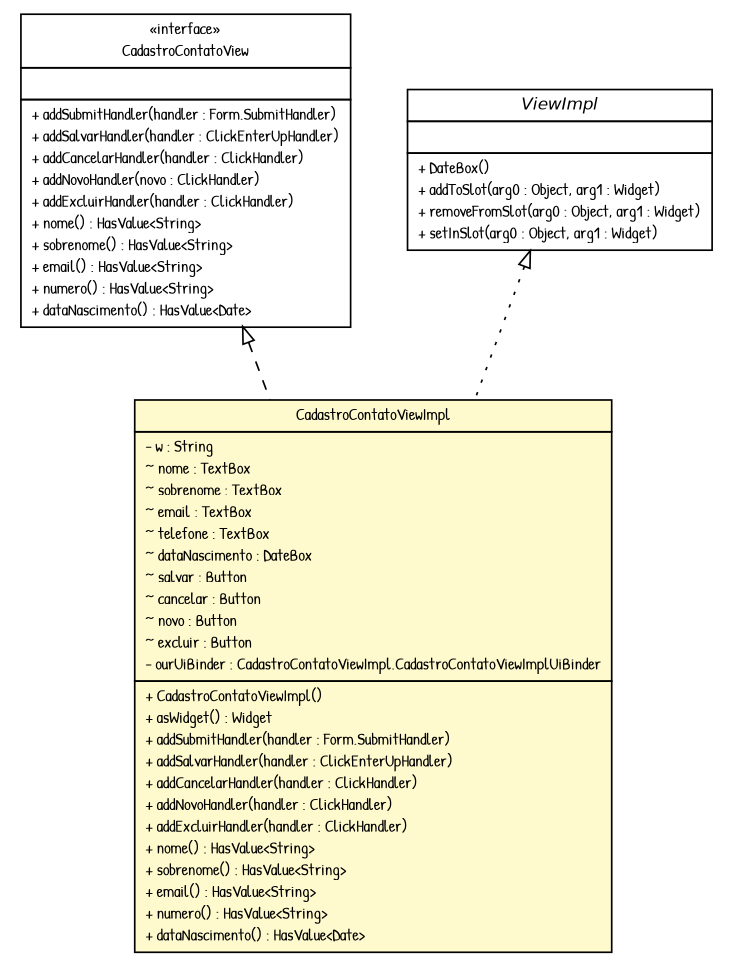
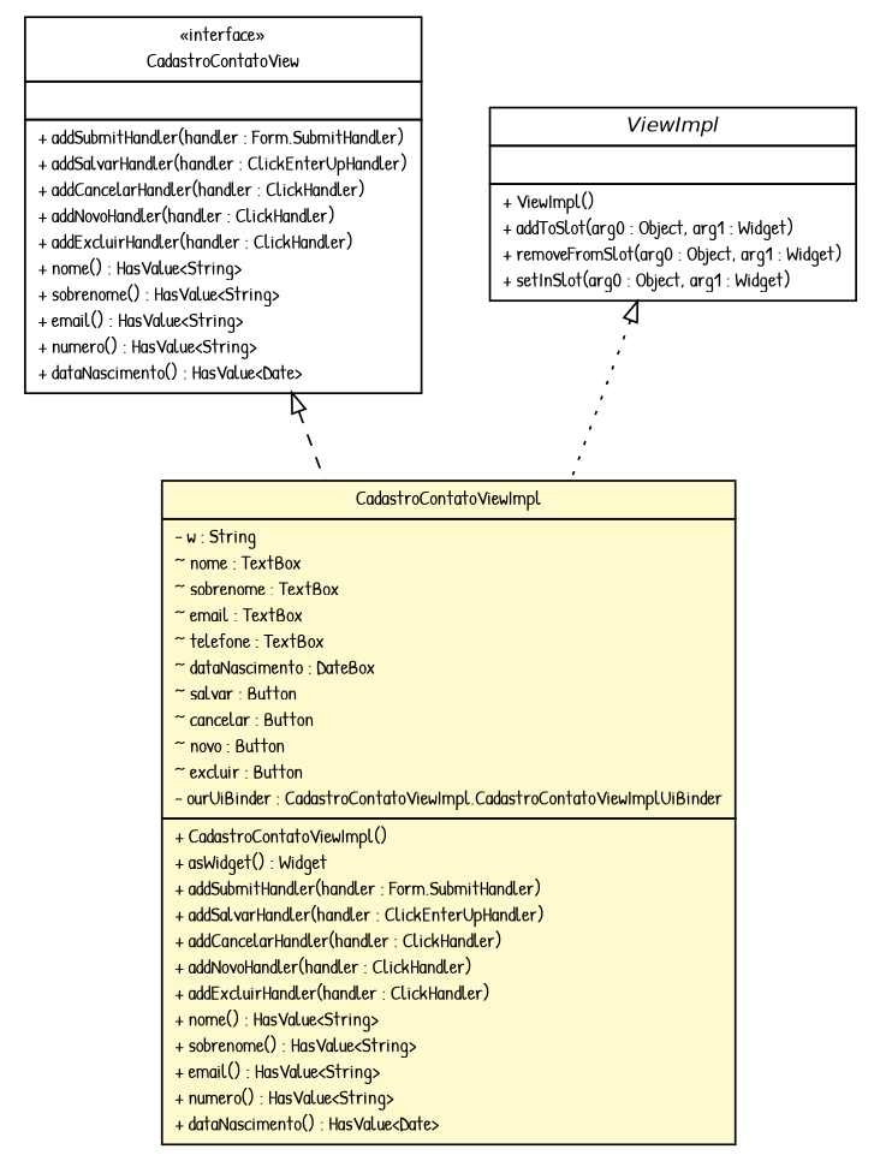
  digraph {
    fontname="Patrick Hand"
    nodesep=0.25
    ranksep=0.5
    node [fontcolor=black fontname="Patrick Hand" fontsize=10.0 shape=plaintext]
    edge [arrowtail=empty dir=back fontname="Patrick Hand" fontsize=10 headport=p labelfontname=Helvetica labelfontsize=10 tailport=p]
-   n1 [label=<<table title="br.net.meditec.client.telas.contato.CadastroContatoPresenter.CadastroContatoView" border="0" cellborder="1" cellspacing="0" cellpadding="2" port="p" href="./CadastroContatoPresenter.CadastroContatoView.html"> 		<tr><td><table border="0" cellspacing="0" cellpadding="1"> <tr><td align="center" balign="center"> &#171;interface&#187; </td></tr> <tr><td align="center" balign="center"> CadastroContatoView </td></tr> 		</table></td></tr> 		<tr><td><table border="0" cellspacing="0" cellpadding="1"> <tr><td align="left" balign="left">  </td></tr> 		</table></td></tr> 		<tr><td><table border="0" cellspacing="0" cellpadding="1"> <tr><td align="left" balign="left"> + addSubmitHandler(handler : Form.SubmitHandler) </td></tr> <tr><td align="left" balign="left"> + addSalvarHandler(handler : ClickEnterUpHandler) </td></tr> <tr><td align="left" balign="left"> + addCancelarHandler(handler : ClickHandler) </td></tr> <tr><td align="left" balign="left"> + addNovoHandler(novo : ClickHandler) </td></tr> <tr><td align="left" balign="left"> + addExcluirHandler(handler : ClickHandler) </td></tr> <tr><td align="left" balign="left"> + nome() : HasValue&lt;String&gt; </td></tr> <tr><td align="left" balign="left"> + sobrenome() : HasValue&lt;String&gt; </td></tr> <tr><td align="left" balign="left"> + email() : HasValue&lt;String&gt; </td></tr> <tr><td align="left" balign="left"> + numero() : HasValue&lt;String&gt; </td></tr> <tr><td align="left" balign="left"> + dataNascimento() : HasValue&lt;Date&gt; </td></tr> 		</table></td></tr> 		</table>>]
+   n1 [label=<<table title="br.net.meditec.client.telas.contato.CadastroContatoPresenter.CadastroContatoView" border="0" cellborder="1" cellspacing="0" cellpadding="2" port="p" href="./CadastroContatoPresenter.CadastroContatoView.html"> 		<tr><td><table border="0" cellspacing="0" cellpadding="1"> <tr><td align="center" balign="center"> &#171;interface&#187; </td></tr> <tr><td align="center" balign="center"> CadastroContatoView </td></tr> 		</table></td></tr> 		<tr><td><table border="0" cellspacing="0" cellpadding="1"> <tr><td align="left" balign="left">  </td></tr> 		</table></td></tr> 		<tr><td><table border="0" cellspacing="0" cellpadding="1"> <tr><td align="left" balign="left"> + addSubmitHandler(handler : Form.SubmitHandler) </td></tr> <tr><td align="left" balign="left"> + addSalvarHandler(handler : ClickEnterUpHandler) </td></tr> <tr><td align="left" balign="left"> + addCancelarHandler(handler : ClickHandler) </td></tr> <tr><td align="left" balign="left"> + addNovoHandler(handler : ClickHandler) </td></tr> <tr><td align="left" balign="left"> + addExcluirHandler(handler : ClickHandler) </td></tr> <tr><td align="left" balign="left"> + nome() : HasValue&lt;String&gt; </td></tr> <tr><td align="left" balign="left"> + sobrenome() : HasValue&lt;String&gt; </td></tr> <tr><td align="left" balign="left"> + email() : HasValue&lt;String&gt; </td></tr> <tr><td align="left" balign="left"> + numero() : HasValue&lt;String&gt; </td></tr> <tr><td align="left" balign="left"> + dataNascimento() : HasValue&lt;Date&gt; </td></tr> 		</table></td></tr> 		</table>>]
    n2 [label=<<table title="br.net.meditec.client.telas.contato.CadastroContatoViewImpl" border="0" cellborder="1" cellspacing="0" cellpadding="2" port="p" bgcolor="lemonChiffon" href="./CadastroContatoViewImpl.html"> 		<tr><td><table border="0" cellspacing="0" cellpadding="1"> <tr><td align="center" balign="center"> CadastroContatoViewImpl </td></tr> 		</table></td></tr> 		<tr><td><table border="0" cellspacing="0" cellpadding="1"> <tr><td align="left" balign="left"> - w : String </td></tr> <tr><td align="left" balign="left"> ~ nome : TextBox </td></tr> <tr><td align="left" balign="left"> ~ sobrenome : TextBox </td></tr> <tr><td align="left" balign="left"> ~ email : TextBox </td></tr> <tr><td align="left" balign="left"> ~ telefone : TextBox </td></tr> <tr><td align="left" balign="left"> ~ dataNascimento : DateBox </td></tr> <tr><td align="left" balign="left"> ~ salvar : Button </td></tr> <tr><td align="left" balign="left"> ~ cancelar : Button </td></tr> <tr><td align="left" balign="left"> ~ novo : Button </td></tr> <tr><td align="left" balign="left"> ~ excluir : Button </td></tr> <tr><td align="left" balign="left"> - ourUiBinder : CadastroContatoViewImpl.CadastroContatoViewImplUiBinder </td></tr> 		</table></td></tr> 		<tr><td><table border="0" cellspacing="0" cellpadding="1"> <tr><td align="left" balign="left"> + CadastroContatoViewImpl() </td></tr> <tr><td align="left" balign="left"> + asWidget() : Widget </td></tr> <tr><td align="left" balign="left"> + addSubmitHandler(handler : Form.SubmitHandler) </td></tr> <tr><td align="left" balign="left"> + addSalvarHandler(handler : ClickEnterUpHandler) </td></tr> <tr><td align="left" balign="left"> + addCancelarHandler(handler : ClickHandler) </td></tr> <tr><td align="left" balign="left"> + addNovoHandler(handler : ClickHandler) </td></tr> <tr><td align="left" balign="left"> + addExcluirHandler(handler : ClickHandler) </td></tr> <tr><td align="left" balign="left"> + nome() : HasValue&lt;String&gt; </td></tr> <tr><td align="left" balign="left"> + sobrenome() : HasValue&lt;String&gt; </td></tr> <tr><td align="left" balign="left"> + email() : HasValue&lt;String&gt; </td></tr> <tr><td align="left" balign="left"> + numero() : HasValue&lt;String&gt; </td></tr> <tr><td align="left" balign="left"> + dataNascimento() : HasValue&lt;Date&gt; </td></tr> 		</table></td></tr> 		</table>>]
-   n3 [label=<<table title="com.gwtplatform.mvp.client.ViewImpl" border="0" cellborder="1" cellspacing="0" cellpadding="2" port="p" href="http://java.sun.com/j2se/1.4.2/docs/api/com/gwtplatform/mvp/client/ViewImpl.html"> 		<tr><td><table border="0" cellspacing="0" cellpadding="1"> <tr><td align="center" balign="center"><font face="Helvetica-Oblique"> ViewImpl </font></td></tr> 		</table></td></tr> 		<tr><td><table border="0" cellspacing="0" cellpadding="1"> <tr><td align="left" balign="left">  </td></tr> 		</table></td></tr> 		<tr><td><table border="0" cellspacing="0" cellpadding="1"> <tr><td align="left" balign="left"> + DateBox() </td></tr> <tr><td align="left" balign="left"> + addToSlot(arg0 : Object, arg1 : Widget) </td></tr> <tr><td align="left" balign="left"> + removeFromSlot(arg0 : Object, arg1 : Widget) </td></tr> <tr><td align="left" balign="left"> + setInSlot(arg0 : Object, arg1 : Widget) </td></tr> 		</table></td></tr> 		</table>>]
+   n3 [label=<<table title="com.gwtplatform.mvp.client.ViewImpl" border="0" cellborder="1" cellspacing="0" cellpadding="2" port="p" href="http://java.sun.com/j2se/1.4.2/docs/api/com/gwtplatform/mvp/client/ViewImpl.html"> 		<tr><td><table border="0" cellspacing="0" cellpadding="1"> <tr><td align="center" balign="center"><font face="Helvetica-Oblique"> ViewImpl </font></td></tr> 		</table></td></tr> 		<tr><td><table border="0" cellspacing="0" cellpadding="1"> <tr><td align="left" balign="left">  </td></tr> 		</table></td></tr> 		<tr><td><table border="0" cellspacing="0" cellpadding="1"> <tr><td align="left" balign="left"> + ViewImpl() </td></tr> <tr><td align="left" balign="left"> + addToSlot(arg0 : Object, arg1 : Widget) </td></tr> <tr><td align="left" balign="left"> + removeFromSlot(arg0 : Object, arg1 : Widget) </td></tr> <tr><td align="left" balign="left"> + setInSlot(arg0 : Object, arg1 : Widget) </td></tr> 		</table></td></tr> 		</table>>]
    n1 -> n2 [style=dashed]
    n3 -> n2 [style=dotted]
  }
